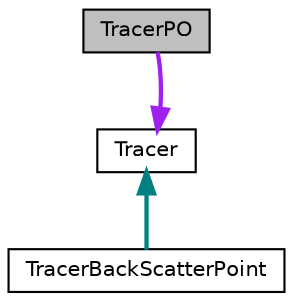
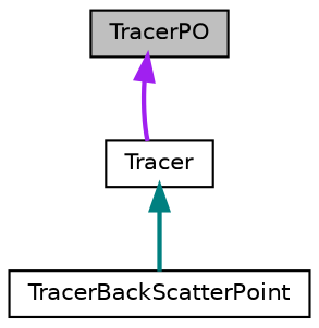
  digraph {
    node [color=black fillcolor=white fontname=Helvetica fontsize=10 shape=record style=filled]
    edge [dir=back fontname=Helvetica fontsize=10 labelfontname=Helvetica labelfontsize=10 style=bold]
    n1 [fillcolor=grey75 fontcolor=black height=0.2 label=TracerPO width=0.4]
    n2 [height=0.2 label=TracerBackScatterPoint width=0.4]
    n3 [height=0.2 label=Tracer width=0.4]
-   n3 -> n1 [color=purple]
+   n1 -> n3 [color=purple]
    n3 -> n2 [color=teal]
  }
